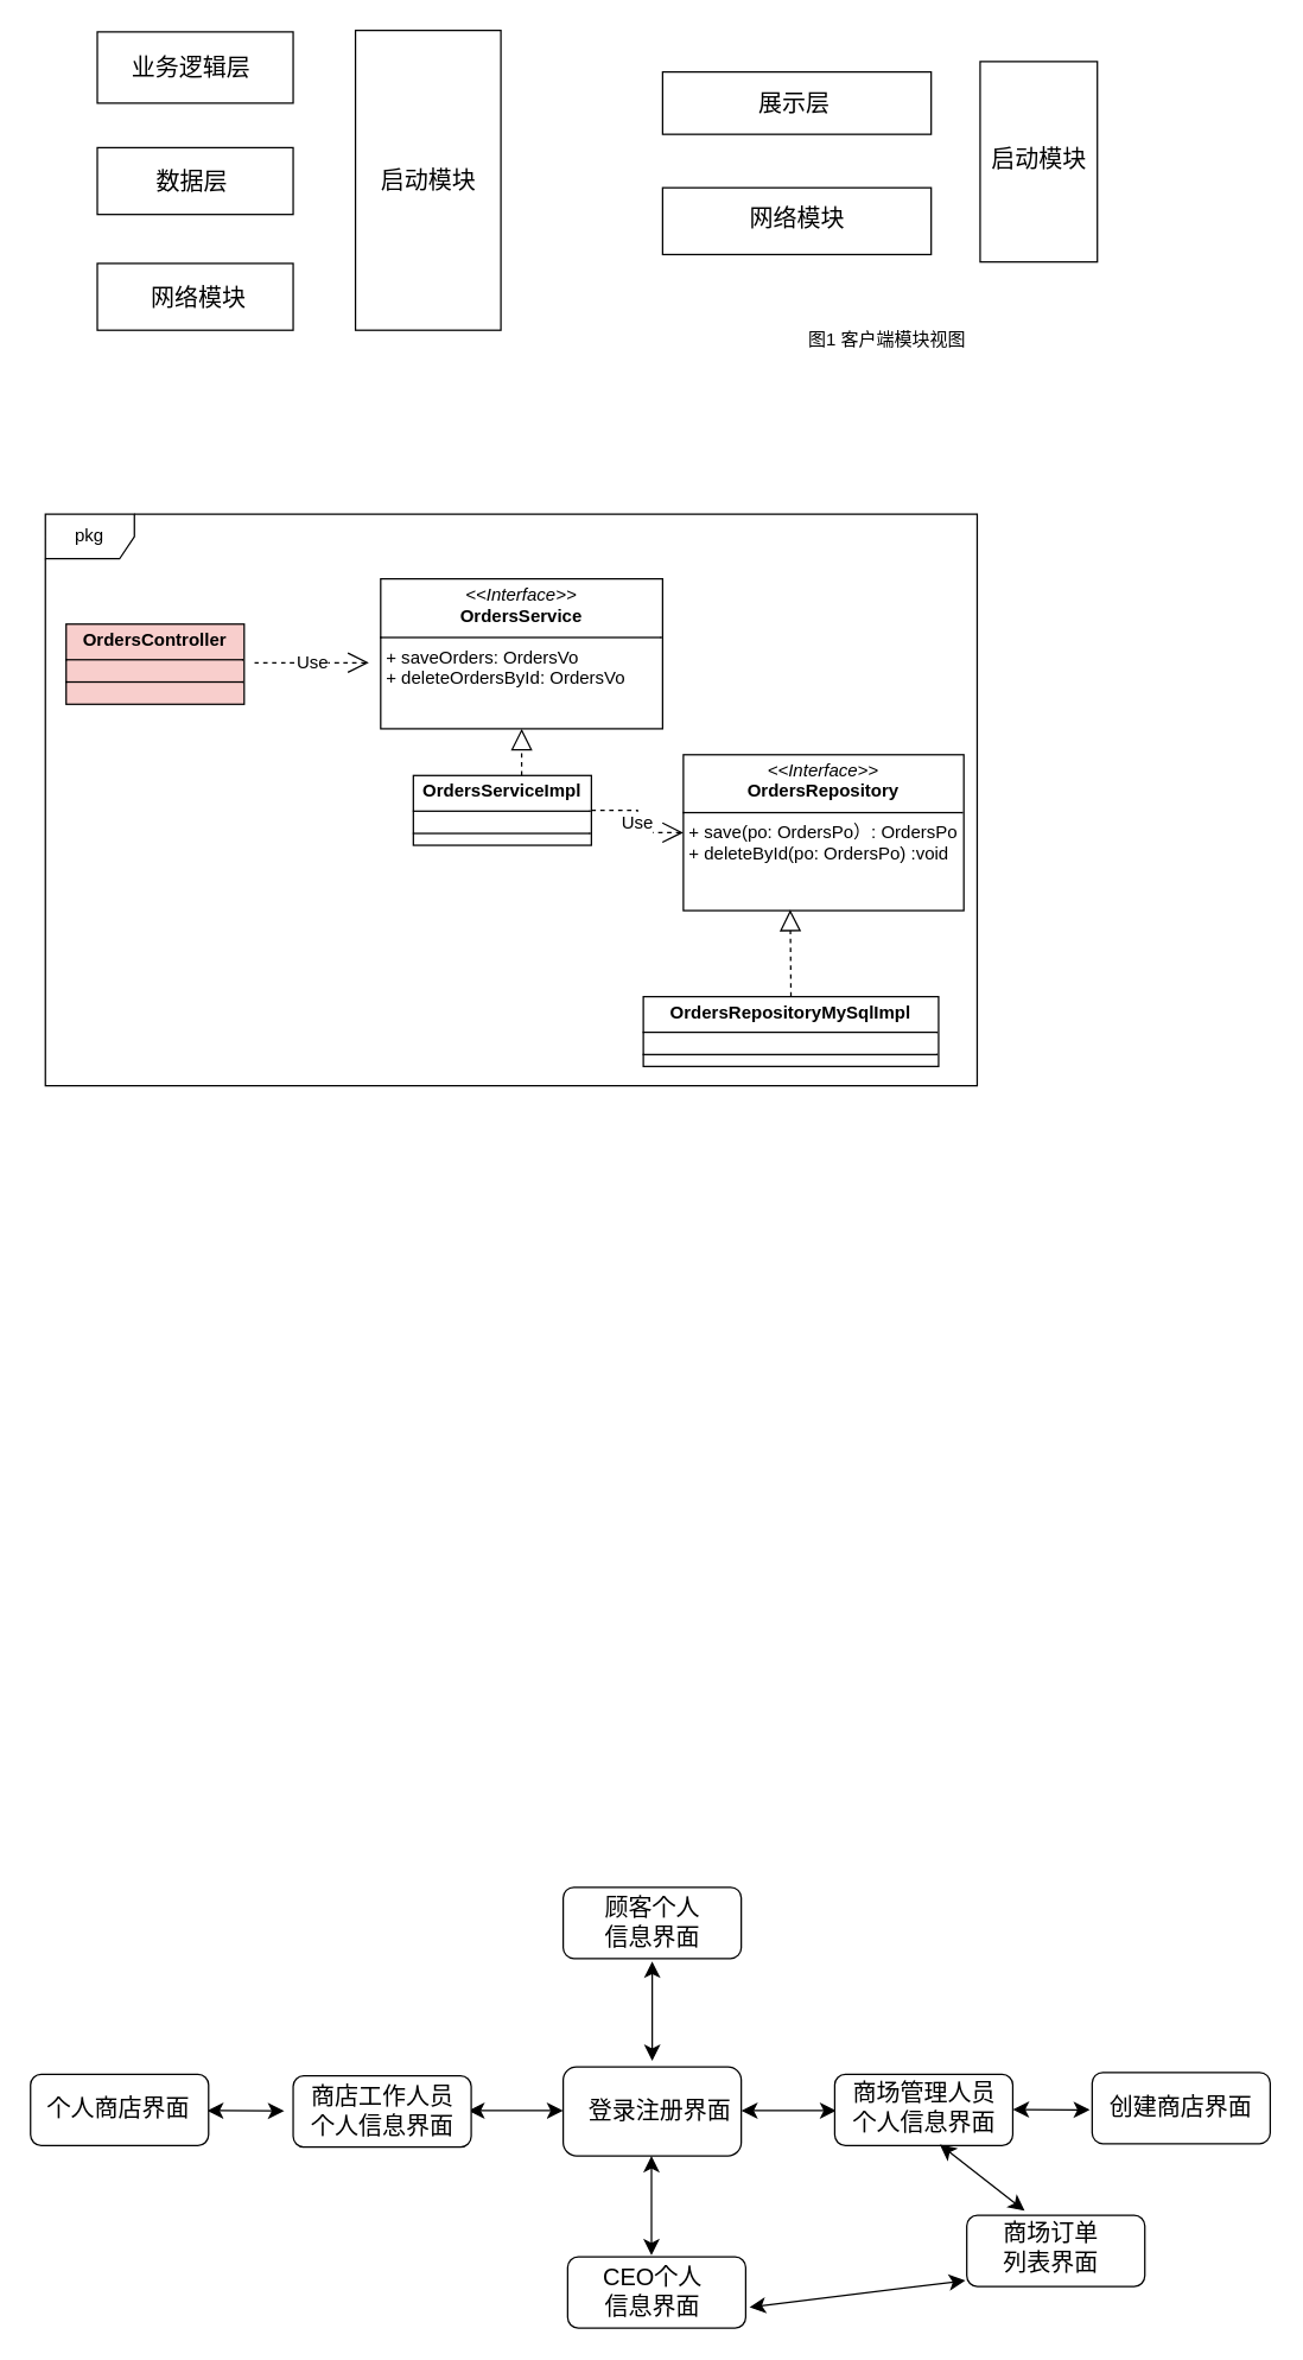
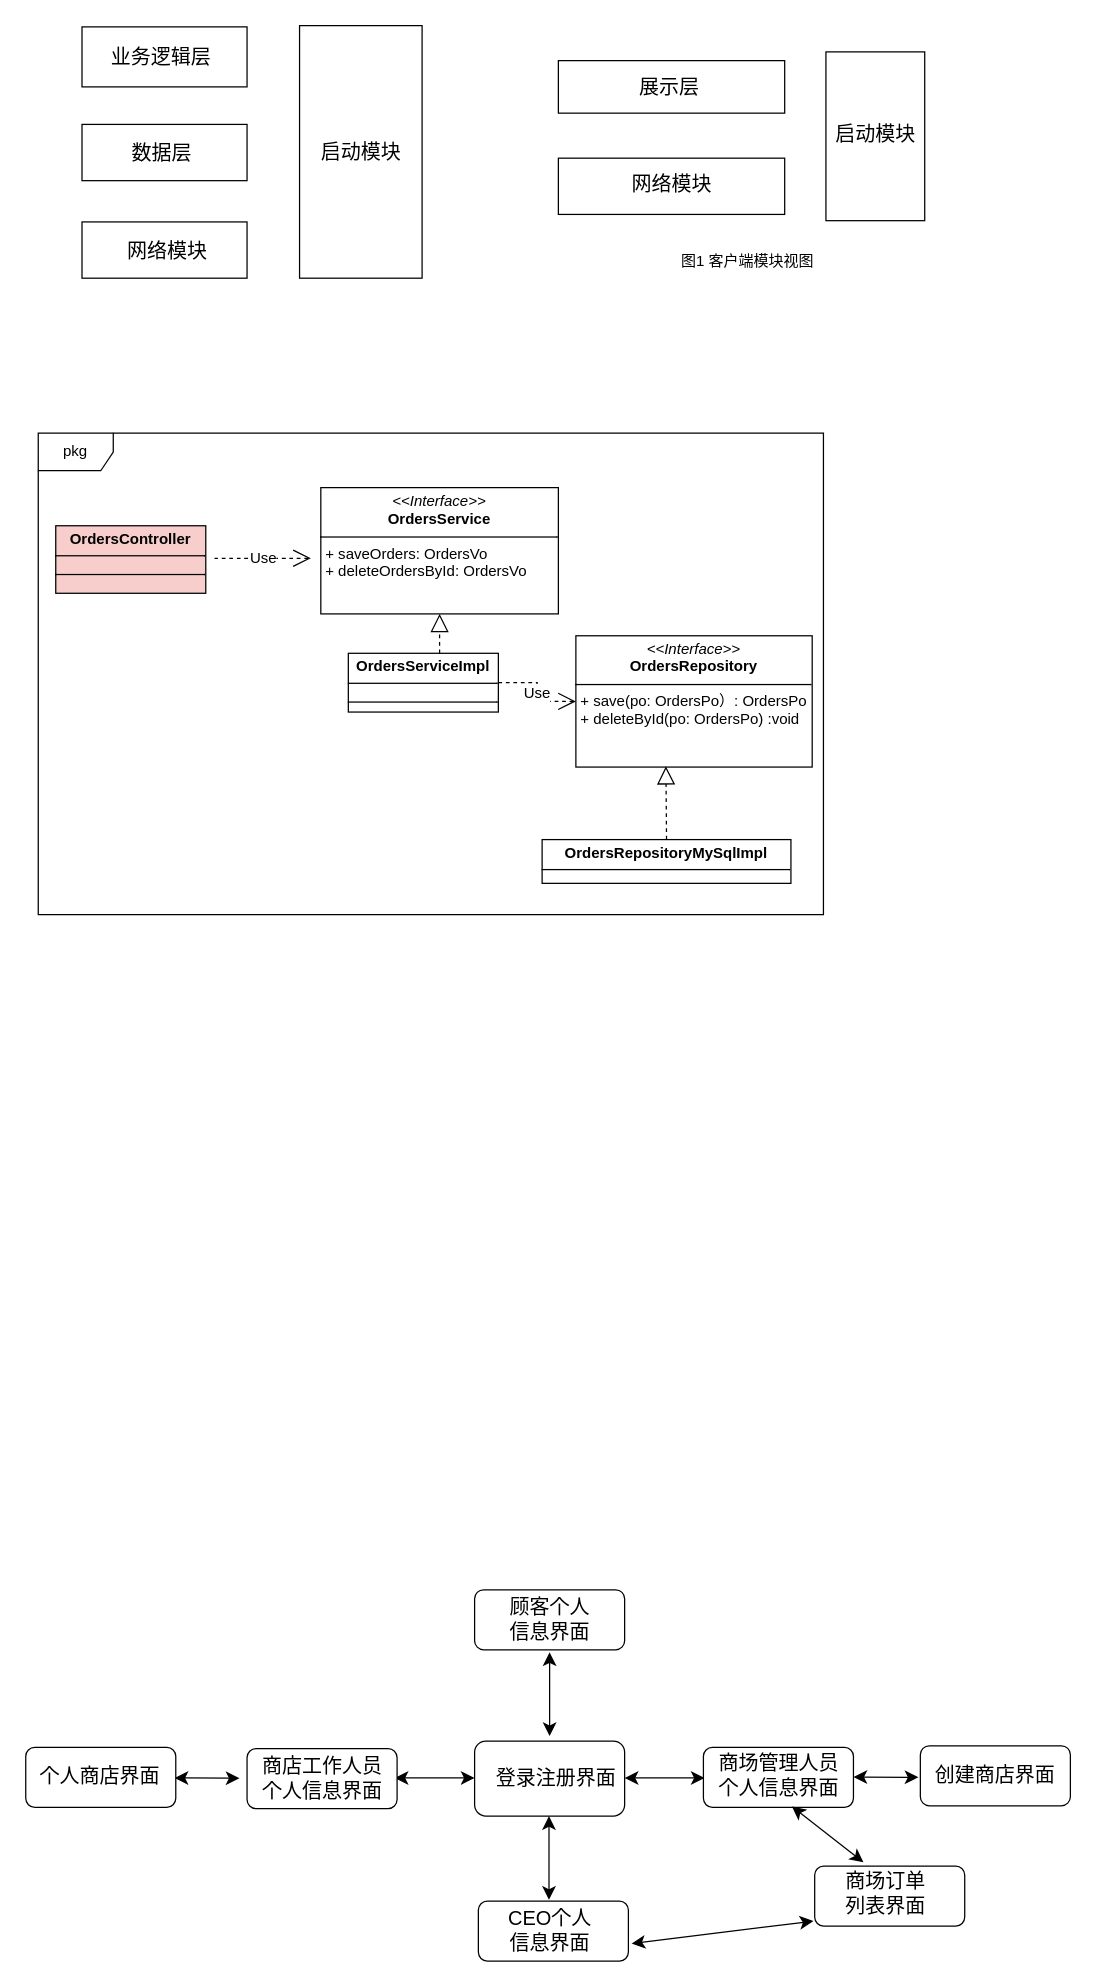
  <mxCell id="0" />
  <mxCell id="1" parent="0" />
  <mxCell id="2" value="" style="rounded=0;whiteSpace=wrap;html=1;" vertex="1" parent="1"><mxGeometry x="65" y="21" width="132" height="48" as="geometry" /></mxCell>
  <mxCell id="3" value="" style="rounded=0;whiteSpace=wrap;html=1;" vertex="1" parent="1"><mxGeometry x="65" y="99" width="132" height="45" as="geometry" /></mxCell>
  <mxCell id="4" value="" style="rounded=0;whiteSpace=wrap;html=1;" vertex="1" parent="1"><mxGeometry x="65" y="177" width="132" height="45" as="geometry" /></mxCell>
  <mxCell id="5" value="" style="rounded=0;whiteSpace=wrap;html=1;" vertex="1" parent="1"><mxGeometry x="239" y="20" width="98" height="202" as="geometry" /></mxCell>
  <mxCell id="6" value="业务逻辑层" style="text;strokeColor=none;fillColor=none;html=1;align=center;verticalAlign=middle;whiteSpace=wrap;rounded=0;fontSize=16;" vertex="1" parent="1"><mxGeometry x="75" y="30" width="107" height="30" as="geometry" /></mxCell>
  <mxCell id="7" value="网络模块" style="text;strokeColor=none;fillColor=none;html=1;align=center;verticalAlign=middle;whiteSpace=wrap;rounded=0;fontSize=16;" vertex="1" parent="1"><mxGeometry x="80" y="184.5" width="107" height="30" as="geometry" /></mxCell>
  <mxCell id="8" value="启动模块" style="text;strokeColor=none;fillColor=none;html=1;align=center;verticalAlign=middle;whiteSpace=wrap;rounded=0;fontSize=16;" vertex="1" parent="1"><mxGeometry x="234.5" y="37.5" width="107" height="167" as="geometry" /></mxCell>
- <mxCell id="9" value="&lt;font style=&quot;font-size: 12px;&quot;&gt;图1 客户端模块视图&lt;/font&gt;" style="text;strokeColor=none;fillColor=none;html=1;align=center;verticalAlign=middle;whiteSpace=wrap;rounded=0;fontSize=12;" vertex="1" parent="1"><mxGeometry x="499" y="214" width="197" height="30" as="geometry" /></mxCell>
+ <mxCell id="9" value="&lt;font style=&quot;font-size: 12px;&quot;&gt;图1 客户端模块视图&lt;/font&gt;" style="text;strokeColor=none;fillColor=none;html=1;align=center;verticalAlign=middle;whiteSpace=wrap;rounded=0;fontSize=12;" vertex="1" parent="1"><mxGeometry x="499" y="194" width="197" height="30" as="geometry" /></mxCell>
  <mxCell id="10" value="" style="rounded=0;whiteSpace=wrap;html=1;" vertex="1" parent="1"><mxGeometry x="446" y="48" width="181" height="42" as="geometry" /></mxCell>
  <mxCell id="11" value="" style="rounded=0;whiteSpace=wrap;html=1;" vertex="1" parent="1"><mxGeometry x="446" y="126" width="181" height="45" as="geometry" /></mxCell>
  <mxCell id="12" value="" style="rounded=0;whiteSpace=wrap;html=1;" vertex="1" parent="1"><mxGeometry x="660" y="41" width="79" height="135" as="geometry" /></mxCell>
  <mxCell id="13" value="网络模块" style="text;strokeColor=none;fillColor=none;html=1;align=center;verticalAlign=middle;whiteSpace=wrap;rounded=0;fontSize=16;" vertex="1" parent="1"><mxGeometry x="482.5" y="132" width="108" height="30" as="geometry" /></mxCell>
  <mxCell id="14" value="数据层" style="text;strokeColor=none;fillColor=none;html=1;align=center;verticalAlign=middle;whiteSpace=wrap;rounded=0;fontSize=16;" vertex="1" parent="1"><mxGeometry x="75" y="106.5" width="108" height="30" as="geometry" /></mxCell>
  <mxCell id="15" value="启动模块" style="text;strokeColor=none;fillColor=none;html=1;align=center;verticalAlign=middle;whiteSpace=wrap;rounded=0;fontSize=16;" vertex="1" parent="1"><mxGeometry x="663.5" y="54" width="72" height="105" as="geometry" /></mxCell>
  <mxCell id="16" value="展示层" style="text;strokeColor=none;fillColor=none;html=1;align=center;verticalAlign=middle;whiteSpace=wrap;rounded=0;fontSize=16;" vertex="1" parent="1"><mxGeometry x="504.5" y="54" width="60" height="30" as="geometry" /></mxCell>
  <mxCell id="17" value="pkg" style="shape=umlFrame;whiteSpace=wrap;html=1;pointerEvents=0;" vertex="1" parent="1"><mxGeometry x="30" y="346" width="628" height="385" as="geometry" /></mxCell>
  <mxCell id="18" value="&lt;p style=&quot;margin:0px;margin-top:4px;text-align:center;&quot;&gt;&lt;b&gt;OrdersController&lt;/b&gt;&lt;/p&gt;&lt;hr size=&quot;1&quot; style=&quot;border-style:solid;&quot;&gt;&lt;div style=&quot;height:2px;&quot;&gt;&lt;/div&gt;&lt;hr size=&quot;1&quot; style=&quot;border-style:solid;&quot;&gt;&lt;div style=&quot;height:2px;&quot;&gt;&lt;/div&gt;" style="verticalAlign=top;align=left;overflow=fill;html=1;whiteSpace=wrap;fillColor=#f8cecc;" vertex="1" parent="1"><mxGeometry x="44" y="420" width="120" height="54" as="geometry" /></mxCell>
  <mxCell id="19" value="Use" style="endArrow=open;endSize=12;dashed=1;html=1;rounded=0;fontSize=12;curved=1;" edge="1" parent="1"><mxGeometry width="160" relative="1" as="geometry"><mxPoint x="171" y="446" as="sourcePoint" /><mxPoint x="248" y="446" as="targetPoint" /></mxGeometry></mxCell>
  <mxCell id="20" value="&lt;p style=&quot;margin:0px;margin-top:4px;text-align:center;&quot;&gt;&lt;i&gt;&amp;lt;&amp;lt;Interface&amp;gt;&amp;gt;&lt;/i&gt;&lt;br&gt;&lt;b&gt;OrdersService&lt;/b&gt;&lt;/p&gt;&lt;hr size=&quot;1&quot; style=&quot;border-style:solid;&quot;&gt;&lt;p style=&quot;margin:0px;margin-left:4px;&quot;&gt;+ saveOrders: OrdersVo&lt;/p&gt;&lt;p style=&quot;margin:0px;margin-left:4px;&quot;&gt;+ deleteOrdersById: OrdersVo&lt;/p&gt;&lt;p style=&quot;margin:0px;margin-left:4px;&quot;&gt;&lt;br&gt;&lt;/p&gt;" style="verticalAlign=top;align=left;overflow=fill;html=1;whiteSpace=wrap;" vertex="1" parent="1"><mxGeometry x="256" y="389.5" width="190" height="101" as="geometry" /></mxCell>
  <mxCell id="21" value="&lt;p style=&quot;margin:0px;margin-top:4px;text-align:center;&quot;&gt;&lt;b&gt;OrdersServiceImpl&lt;/b&gt;&lt;/p&gt;&lt;hr size=&quot;1&quot; style=&quot;border-style:solid;&quot;&gt;&lt;div style=&quot;height:2px;&quot;&gt;&lt;/div&gt;&lt;hr size=&quot;1&quot; style=&quot;border-style:solid;&quot;&gt;&lt;div style=&quot;height:2px;&quot;&gt;&lt;/div&gt;" style="verticalAlign=top;align=left;overflow=fill;html=1;whiteSpace=wrap;" vertex="1" parent="1"><mxGeometry x="278" y="522" width="120" height="47" as="geometry" /></mxCell>
  <mxCell id="22" value="" style="endArrow=block;dashed=1;endFill=0;endSize=12;html=1;rounded=0;fontSize=12;" edge="1" parent="1" target="20"><mxGeometry width="160" relative="1" as="geometry"><mxPoint x="351" y="522" as="sourcePoint" /><mxPoint x="507" y="522" as="targetPoint" /></mxGeometry></mxCell>
  <mxCell id="23" value="&lt;p style=&quot;margin:0px;margin-top:4px;text-align:center;&quot;&gt;&lt;i&gt;&amp;lt;&amp;lt;Interface&amp;gt;&amp;gt;&lt;/i&gt;&lt;br&gt;&lt;b&gt;OrdersRepository&lt;/b&gt;&lt;/p&gt;&lt;hr size=&quot;1&quot; style=&quot;border-style:solid;&quot;&gt;&lt;p style=&quot;margin:0px;margin-left:4px;&quot;&gt;+ save(po: OrdersPo）: OrdersPo&lt;/p&gt;&lt;p style=&quot;margin:0px;margin-left:4px;&quot;&gt;+ deleteById(po: OrdersPo) :void&lt;/p&gt;&lt;p style=&quot;margin:0px;margin-left:4px;&quot;&gt;&lt;br&gt;&lt;/p&gt;" style="verticalAlign=top;align=left;overflow=fill;html=1;whiteSpace=wrap;" vertex="1" parent="1"><mxGeometry x="460" y="508" width="189" height="105" as="geometry" /></mxCell>
  <mxCell id="24" value="Use" style="endArrow=open;endSize=12;dashed=1;html=1;rounded=0;fontSize=12;exitX=1;exitY=0.5;exitDx=0;exitDy=0;edgeStyle=orthogonalEdgeStyle;" edge="1" parent="1" source="21" target="23"><mxGeometry width="160" relative="1" as="geometry"><mxPoint x="437" y="626" as="sourcePoint" /><mxPoint x="641" y="572" as="targetPoint" /></mxGeometry></mxCell>
  <mxCell id="25" value="" style="endArrow=block;dashed=1;endFill=0;endSize=12;html=1;rounded=0;fontSize=12;exitX=0.5;exitY=0;exitDx=0;exitDy=0;entryX=0.381;entryY=0.994;entryDx=0;entryDy=0;entryPerimeter=0;" edge="1" parent="1" source="26" target="23"><mxGeometry width="160" relative="1" as="geometry"><mxPoint x="354" y="540" as="sourcePoint" /><mxPoint x="530" y="615" as="targetPoint" /></mxGeometry></mxCell>
- <mxCell id="26" value="&lt;p style=&quot;margin:0px;margin-top:4px;text-align:center;&quot;&gt;&lt;b&gt;OrdersRepositoryMySqlImpl&lt;/b&gt;&lt;/p&gt;&lt;hr size=&quot;1&quot; style=&quot;border-style:solid;&quot;&gt;&lt;div style=&quot;height:2px;&quot;&gt;&lt;/div&gt;&lt;hr size=&quot;1&quot; style=&quot;border-style:solid;&quot;&gt;&lt;div style=&quot;height:2px;&quot;&gt;&lt;/div&gt;" style="verticalAlign=top;align=left;overflow=fill;html=1;whiteSpace=wrap;" vertex="1" parent="1"><mxGeometry x="433" y="671" width="199" height="47" as="geometry" /></mxCell>
+ <mxCell id="26" value="&lt;p style=&quot;margin:0px;margin-top:4px;text-align:center;&quot;&gt;&lt;b&gt;OrdersRepositoryMySqlImpl&lt;/b&gt;&lt;/p&gt;&lt;hr size=&quot;1&quot; style=&quot;border-style:solid;&quot;&gt;&lt;div style=&quot;height:2px;&quot;&gt;&lt;/div&gt;&lt;hr size=&quot;1&quot; style=&quot;border-style:solid;&quot;&gt;&lt;div style=&quot;height:2px;&quot;&gt;&lt;/div&gt;" style="verticalAlign=top;align=left;overflow=fill;html=1;whiteSpace=wrap;" vertex="1" parent="1"><mxGeometry x="433" y="671" width="199" height="35" as="geometry" /></mxCell>
  <mxCell id="27" value="" style="rounded=1;whiteSpace=wrap;html=1;" vertex="1" parent="1"><mxGeometry x="379" y="1392" width="120" height="60" as="geometry" /></mxCell>
  <mxCell id="28" value="登录注册界面" style="text;strokeColor=none;fillColor=none;html=1;align=center;verticalAlign=middle;whiteSpace=wrap;rounded=0;fontSize=16;" vertex="1" parent="1"><mxGeometry x="387" y="1397" width="115" height="50" as="geometry" /></mxCell>
  <mxCell id="29" value="" style="endArrow=classic;startArrow=classic;html=1;rounded=0;fontSize=12;startSize=8;endSize=8;curved=1;" edge="1" parent="1"><mxGeometry width="50" height="50" relative="1" as="geometry"><mxPoint x="439" y="1388" as="sourcePoint" /><mxPoint x="439" y="1321" as="targetPoint" /></mxGeometry></mxCell>
  <mxCell id="30" value="" style="rounded=1;whiteSpace=wrap;html=1;" vertex="1" parent="1"><mxGeometry x="379" y="1271" width="120" height="48" as="geometry" /></mxCell>
  <mxCell id="31" value="顾客个人信息界面" style="text;strokeColor=none;fillColor=none;html=1;align=center;verticalAlign=middle;whiteSpace=wrap;rounded=0;fontSize=16;" vertex="1" parent="1"><mxGeometry x="399.5" y="1280" width="79" height="30" as="geometry" /></mxCell>
  <mxCell id="32" value="" style="endArrow=classic;startArrow=classic;html=1;rounded=0;fontSize=12;startSize=8;endSize=8;curved=1;exitX=1;exitY=0.5;exitDx=0;exitDy=0;" edge="1" parent="1"><mxGeometry width="50" height="50" relative="1" as="geometry"><mxPoint x="499" y="1421.5" as="sourcePoint" /><mxPoint x="563" y="1421.5" as="targetPoint" /></mxGeometry></mxCell>
  <mxCell id="33" value="" style="rounded=1;whiteSpace=wrap;html=1;" vertex="1" parent="1"><mxGeometry x="562" y="1397" width="120" height="48" as="geometry" /></mxCell>
  <mxCell id="34" value="" style="endArrow=classic;startArrow=classic;html=1;rounded=0;fontSize=12;startSize=8;endSize=8;curved=1;exitX=1;exitY=0.5;exitDx=0;exitDy=0;" edge="1" parent="1"><mxGeometry width="50" height="50" relative="1" as="geometry"><mxPoint x="315" y="1421.5" as="sourcePoint" /><mxPoint x="379" y="1421.5" as="targetPoint" /></mxGeometry></mxCell>
  <mxCell id="35" value="" style="endArrow=classic;startArrow=classic;html=1;rounded=0;fontSize=12;startSize=8;endSize=8;curved=1;" edge="1" parent="1"><mxGeometry width="50" height="50" relative="1" as="geometry"><mxPoint x="438.5" y="1519" as="sourcePoint" /><mxPoint x="438.5" y="1452" as="targetPoint" /></mxGeometry></mxCell>
  <mxCell id="36" value="" style="rounded=1;whiteSpace=wrap;html=1;" vertex="1" parent="1"><mxGeometry x="382" y="1520" width="120" height="48" as="geometry" /></mxCell>
  <mxCell id="37" value="商场管理人员个人信息界面" style="text;strokeColor=none;fillColor=none;html=1;align=center;verticalAlign=middle;whiteSpace=wrap;rounded=0;fontSize=16;" vertex="1" parent="1"><mxGeometry x="572.5" y="1401.5" width="99" height="36.5" as="geometry" /></mxCell>
  <mxCell id="38" value="" style="rounded=1;whiteSpace=wrap;html=1;" vertex="1" parent="1"><mxGeometry x="197" y="1398" width="120" height="48" as="geometry" /></mxCell>
  <mxCell id="39" value="商店工作人员个人信息界面" style="text;strokeColor=none;fillColor=none;html=1;align=center;verticalAlign=middle;whiteSpace=wrap;rounded=0;fontSize=16;" vertex="1" parent="1"><mxGeometry x="207.5" y="1404" width="99" height="36" as="geometry" /></mxCell>
  <mxCell id="40" value="CEO个人信息界面" style="text;strokeColor=none;fillColor=none;html=1;align=center;verticalAlign=middle;whiteSpace=wrap;rounded=0;fontSize=16;" vertex="1" parent="1"><mxGeometry x="399.5" y="1529" width="79" height="30" as="geometry" /></mxCell>
  <mxCell id="41" value="" style="endArrow=classic;startArrow=classic;html=1;rounded=0;fontSize=12;startSize=8;endSize=8;" edge="1" parent="1"><mxGeometry width="50" height="50" relative="1" as="geometry"><mxPoint x="682" y="1420.75" as="sourcePoint" /><mxPoint x="734" y="1421" as="targetPoint" /></mxGeometry></mxCell>
  <mxCell id="42" value="" style="rounded=1;whiteSpace=wrap;html=1;" vertex="1" parent="1"><mxGeometry x="735.5" y="1395.75" width="120" height="48" as="geometry" /></mxCell>
  <mxCell id="43" value="创建商店界面" style="text;strokeColor=none;fillColor=none;html=1;align=center;verticalAlign=middle;whiteSpace=wrap;rounded=0;fontSize=16;" vertex="1" parent="1"><mxGeometry x="746" y="1404" width="99" height="30" as="geometry" /></mxCell>
  <mxCell id="44" value="" style="rounded=1;whiteSpace=wrap;html=1;" vertex="1" parent="1"><mxGeometry x="651" y="1492" width="120" height="48" as="geometry" /></mxCell>
  <mxCell id="45" value="商场订单列表界面" style="text;strokeColor=none;fillColor=none;html=1;align=center;verticalAlign=middle;whiteSpace=wrap;rounded=0;fontSize=16;" vertex="1" parent="1"><mxGeometry x="670" y="1499" width="76" height="30" as="geometry" /></mxCell>
  <mxCell id="46" value="" style="endArrow=classic;startArrow=classic;html=1;rounded=0;fontSize=12;startSize=8;endSize=8;curved=1;" edge="1" parent="1"><mxGeometry width="50" height="50" relative="1" as="geometry"><mxPoint x="504.5" y="1554" as="sourcePoint" /><mxPoint x="650" y="1536" as="targetPoint" /></mxGeometry></mxCell>
  <mxCell id="47" value="" style="endArrow=classic;startArrow=classic;html=1;rounded=0;fontSize=12;startSize=8;endSize=8;curved=1;entryX=0.59;entryY=0.987;entryDx=0;entryDy=0;entryPerimeter=0;" edge="1" parent="1" target="33"><mxGeometry width="50" height="50" relative="1" as="geometry"><mxPoint x="690" y="1489" as="sourcePoint" /><mxPoint x="520" y="1338" as="targetPoint" /></mxGeometry></mxCell>
  <mxCell id="48" value="" style="endArrow=classic;startArrow=classic;html=1;rounded=0;fontSize=12;startSize=8;endSize=8;" edge="1" parent="1"><mxGeometry width="50" height="50" relative="1" as="geometry"><mxPoint x="139" y="1421.5" as="sourcePoint" /><mxPoint x="191" y="1421.75" as="targetPoint" /></mxGeometry></mxCell>
  <mxCell id="49" value="" style="rounded=1;whiteSpace=wrap;html=1;" vertex="1" parent="1"><mxGeometry x="20" y="1397" width="120" height="48" as="geometry" /></mxCell>
  <mxCell id="50" value="个人商店界面" style="text;strokeColor=none;fillColor=none;html=1;align=center;verticalAlign=middle;whiteSpace=wrap;rounded=0;fontSize=16;" vertex="1" parent="1"><mxGeometry x="30" y="1402" width="99" height="36" as="geometry" /></mxCell>
